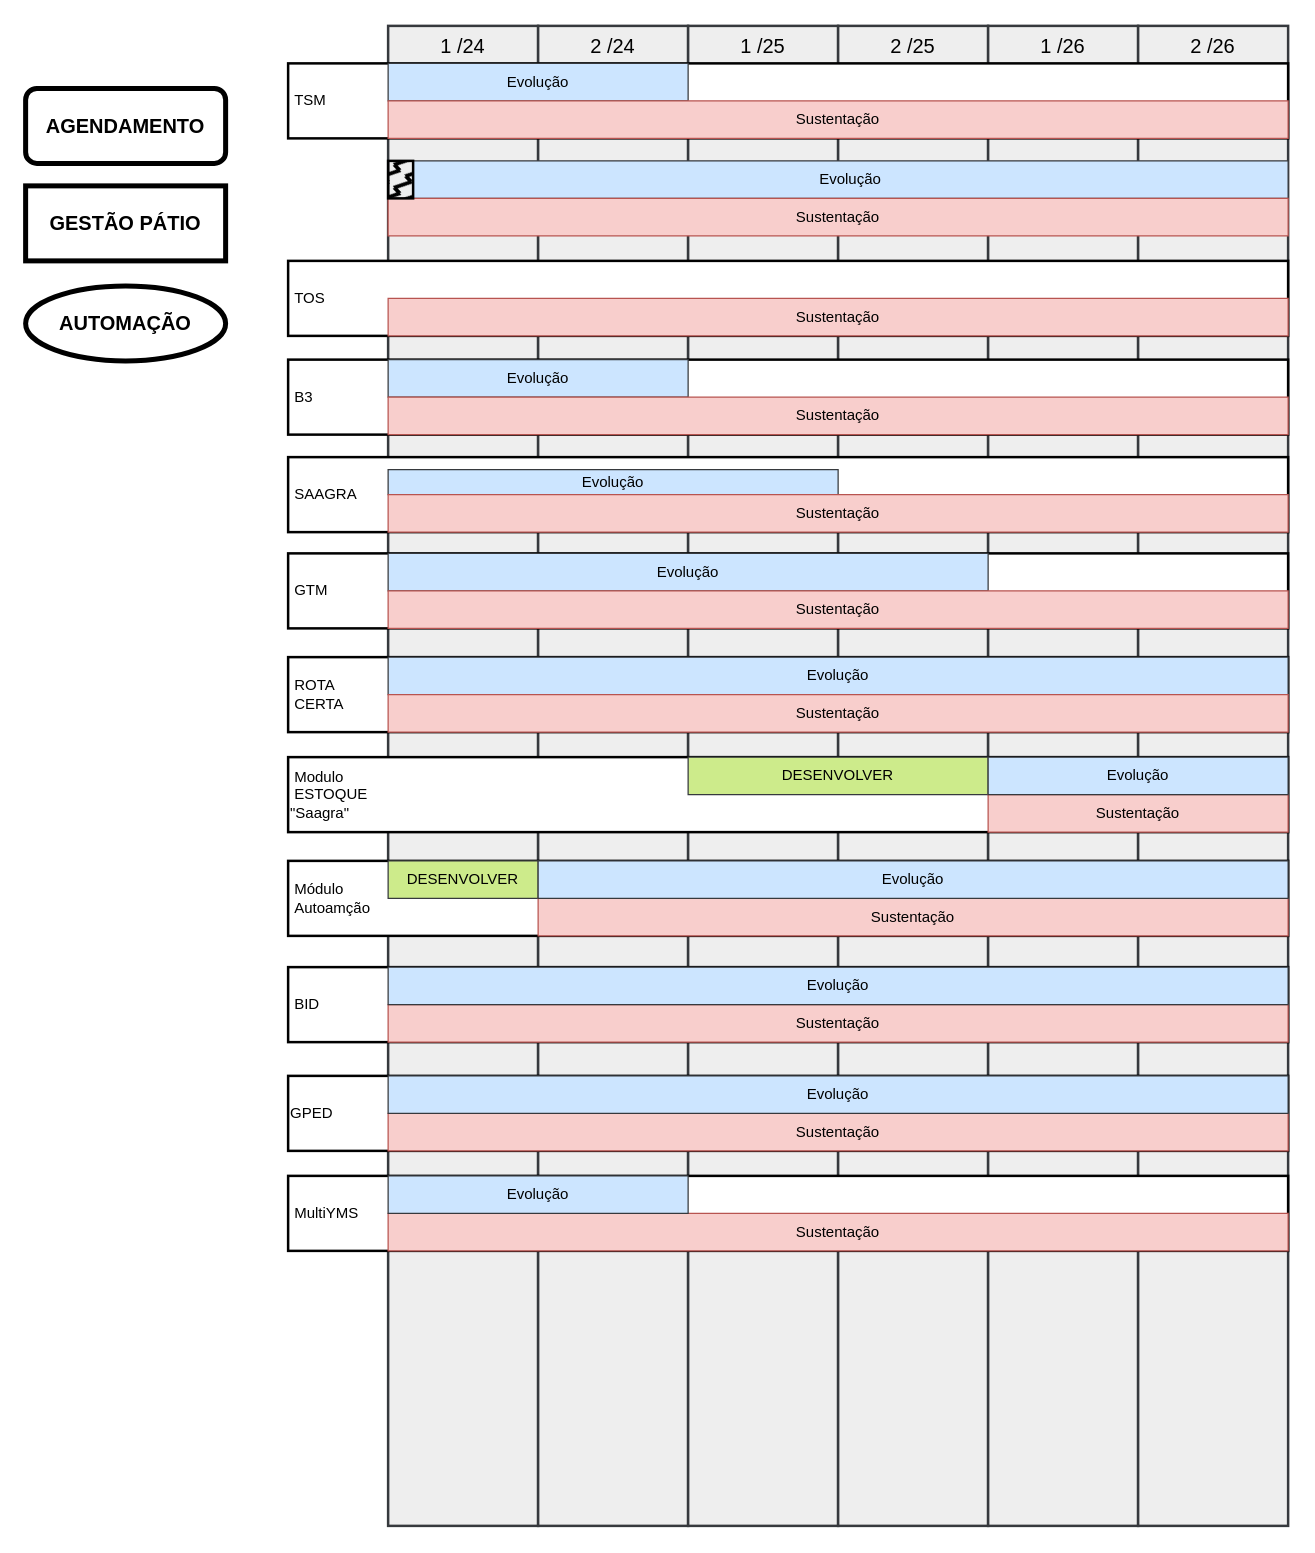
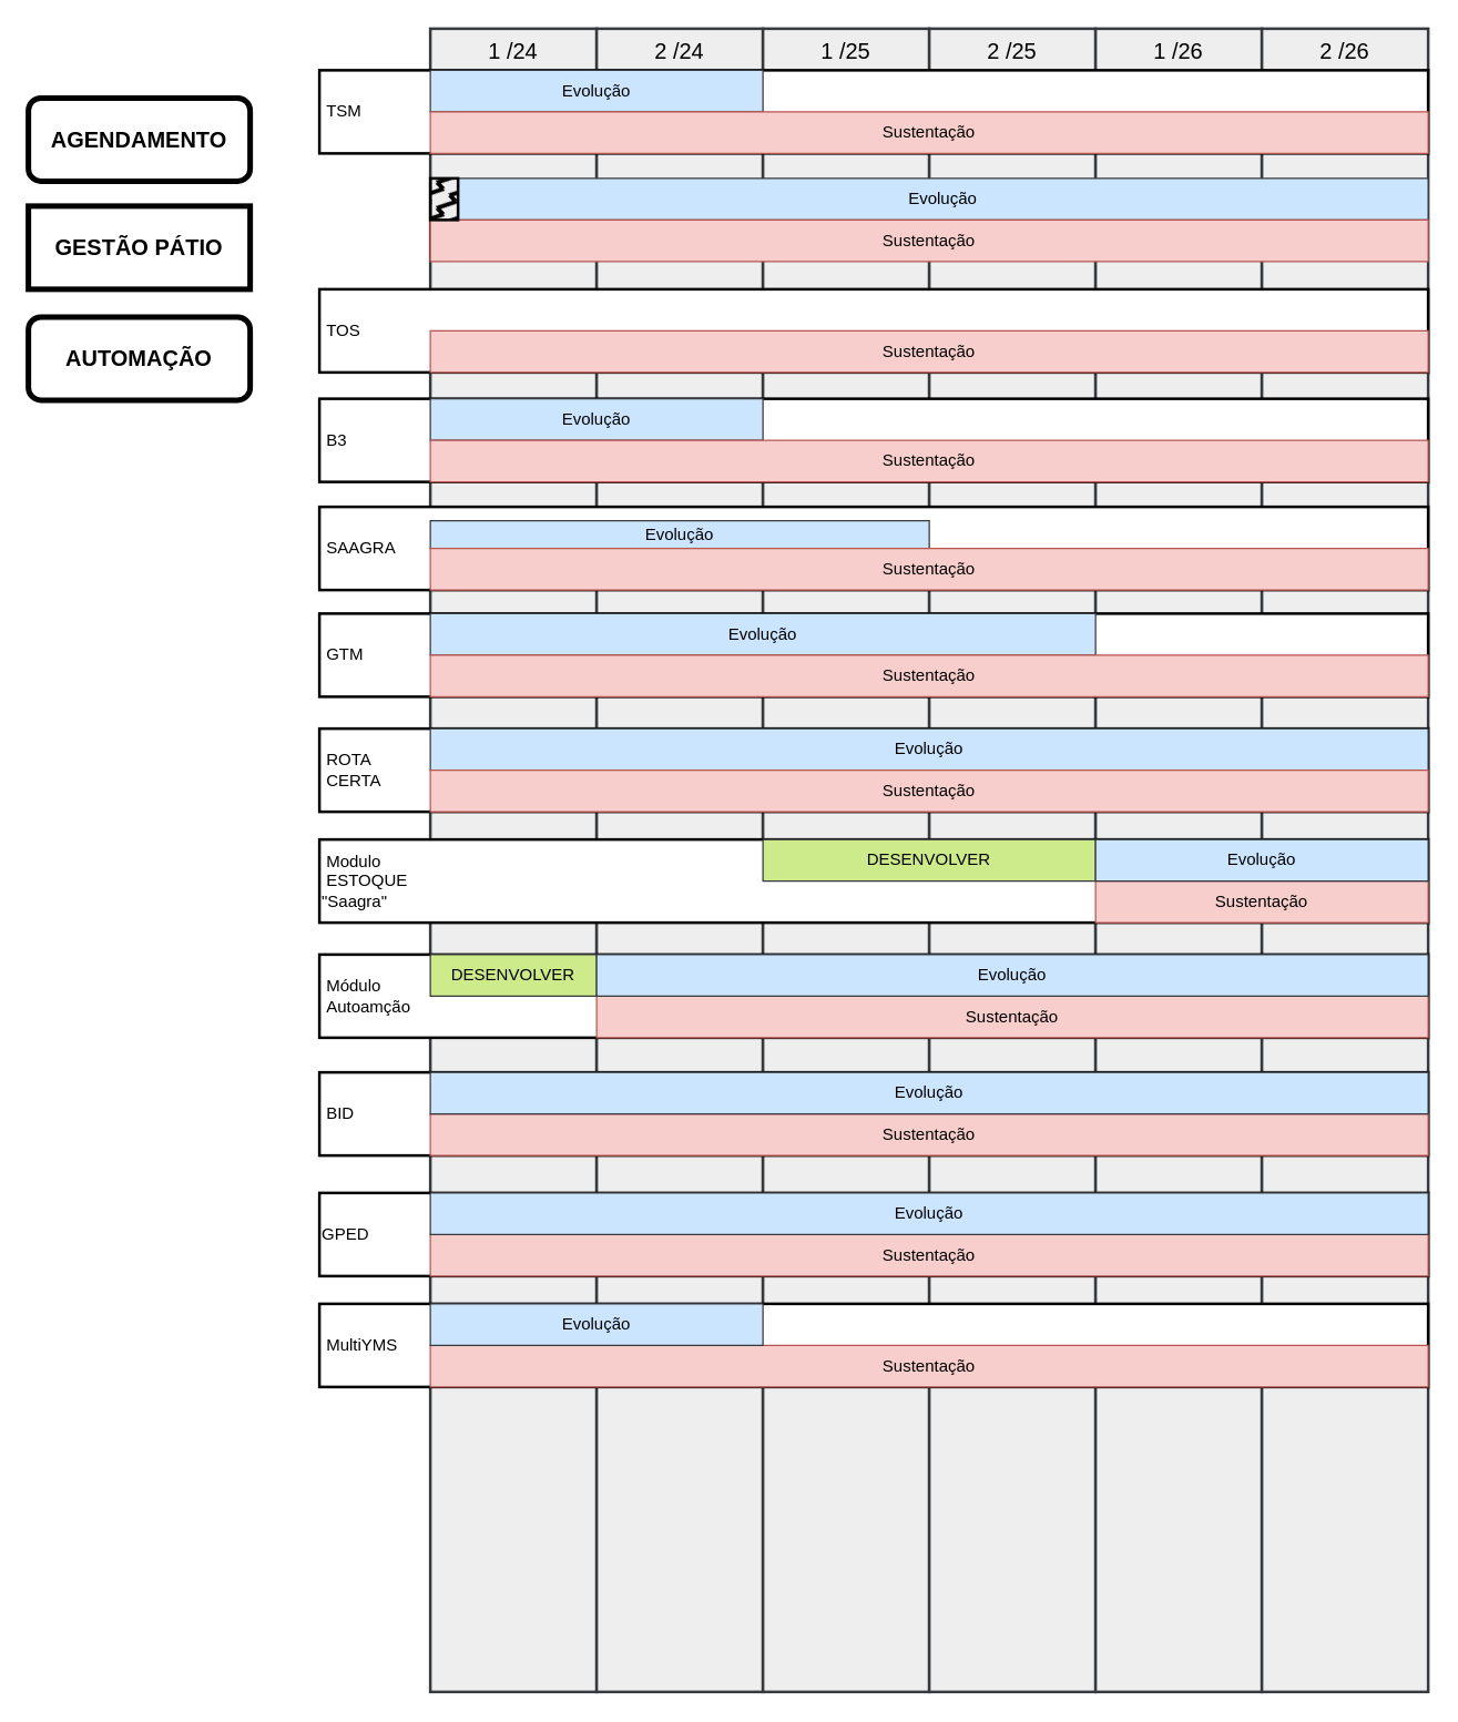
  <mxCell id="0" />
  <mxCell id="1" parent="0" />
  <mxCell id="2" value="1 /24" style="rounded=0;whiteSpace=wrap;html=1;fontSize=16;fillColor=#eeeeee;align=center;verticalAlign=top;strokeWidth=2;strokeColor=#36393d;" vertex="1" parent="1"><mxGeometry x="310" y="20" width="120" height="1200" as="geometry" /></mxCell>
  <mxCell id="3" value="2 /24" style="rounded=0;whiteSpace=wrap;html=1;fontSize=16;fillColor=#eeeeee;align=center;verticalAlign=top;strokeWidth=2;strokeColor=#36393d;" vertex="1" parent="1"><mxGeometry x="430" y="20" width="120" height="1200" as="geometry" /></mxCell>
  <mxCell id="4" value="1 /25" style="rounded=0;whiteSpace=wrap;html=1;fontSize=16;fillColor=#eeeeee;align=center;verticalAlign=top;strokeWidth=2;strokeColor=#36393d;" vertex="1" parent="1"><mxGeometry x="550" y="20" width="120" height="1200" as="geometry" /></mxCell>
  <mxCell id="5" value="2 /25" style="rounded=0;whiteSpace=wrap;html=1;fontSize=16;fillColor=#eeeeee;align=center;verticalAlign=top;strokeWidth=2;strokeColor=#36393d;" vertex="1" parent="1"><mxGeometry x="670" y="20" width="120" height="1200" as="geometry" /></mxCell>
  <mxCell id="6" value="1 /26" style="rounded=0;whiteSpace=wrap;html=1;fontSize=16;fillColor=#eeeeee;align=center;verticalAlign=top;strokeWidth=2;strokeColor=#36393d;" vertex="1" parent="1"><mxGeometry x="790" y="20" width="120" height="1200" as="geometry" /></mxCell>
  <mxCell id="7" value="2 /26" style="rounded=0;whiteSpace=wrap;html=1;fontSize=16;fillColor=#eeeeee;align=center;verticalAlign=top;strokeWidth=2;strokeColor=#36393d;" vertex="1" parent="1"><mxGeometry x="910" y="20" width="120" height="1200" as="geometry" /></mxCell>
  <mxCell id="8" value="&amp;nbsp;B3" style="rounded=0;whiteSpace=wrap;html=1;align=left;strokeWidth=2;fillColor=default;" vertex="1" parent="1"><mxGeometry x="230" y="287" width="800" height="60" as="geometry" /></mxCell>
  <mxCell id="9" value="Evolução" style="rounded=0;whiteSpace=wrap;html=1;fillColor=#cce5ff;strokeColor=#36393d;" vertex="1" parent="1"><mxGeometry x="310" y="287" width="240" height="30" as="geometry" /></mxCell>
  <mxCell id="10" value="Sustentação" style="rounded=0;whiteSpace=wrap;html=1;fillColor=#f8cecc;strokeColor=#b85450;" vertex="1" parent="1"><mxGeometry x="310" y="317" width="720" height="30" as="geometry" /></mxCell>
  <mxCell id="11" value="Evolução" style="rounded=0;whiteSpace=wrap;html=1;fillColor=#cce5ff;strokeColor=#36393d;" vertex="1" parent="1"><mxGeometry x="330" y="128" width="700" height="30" as="geometry" /></mxCell>
  <mxCell id="12" value="Sustentação" style="rounded=0;whiteSpace=wrap;html=1;fillColor=#f8cecc;strokeColor=#b85450;" vertex="1" parent="1"><mxGeometry x="310" y="158" width="720" height="30" as="geometry" /></mxCell>
  <mxCell id="13" value="&amp;nbsp;SAAGRA" style="rounded=0;whiteSpace=wrap;html=1;align=left;strokeWidth=2;fillColor=default;" vertex="1" parent="1"><mxGeometry x="230" y="365" width="800" height="60" as="geometry" /></mxCell>
  <mxCell id="14" value="&amp;nbsp;GTM" style="rounded=0;whiteSpace=wrap;html=1;align=left;strokeWidth=2;fillColor=default;" vertex="1" parent="1"><mxGeometry x="230" y="442" width="800" height="60" as="geometry" /></mxCell>
  <mxCell id="15" value="Evolução" style="rounded=0;whiteSpace=wrap;html=1;fillColor=#cce5ff;strokeColor=#36393d;" vertex="1" parent="1"><mxGeometry x="310" y="375" width="360" height="20" as="geometry" /></mxCell>
  <mxCell id="16" value="Sustentação" style="rounded=0;whiteSpace=wrap;html=1;fillColor=#f8cecc;strokeColor=#b85450;" vertex="1" parent="1"><mxGeometry x="310" y="395" width="720" height="30" as="geometry" /></mxCell>
  <mxCell id="17" value="Evolução" style="rounded=0;whiteSpace=wrap;html=1;fillColor=#cce5ff;strokeColor=#36393d;" vertex="1" parent="1"><mxGeometry x="310" y="442" width="480" height="30" as="geometry" /></mxCell>
  <mxCell id="18" value="Sustentação" style="rounded=0;whiteSpace=wrap;html=1;fillColor=#f8cecc;strokeColor=#b85450;" vertex="1" parent="1"><mxGeometry x="310" y="472" width="720" height="30" as="geometry" /></mxCell>
  <mxCell id="19" value="&amp;nbsp;Modulo &lt;br&gt;&amp;nbsp;ESTOQUE&lt;br&gt;&quot;Saagra&quot;" style="rounded=0;whiteSpace=wrap;html=1;align=left;strokeWidth=2;fillColor=default;" vertex="1" parent="1"><mxGeometry x="230" y="605" width="800" height="60" as="geometry" /></mxCell>
  <mxCell id="20" value="DESENVOLVER" style="rounded=0;whiteSpace=wrap;html=1;fillColor=#cdeb8b;strokeColor=#36393d;" vertex="1" parent="1"><mxGeometry x="550" y="605" width="240" height="30" as="geometry" /></mxCell>
  <mxCell id="21" value="Sustentação" style="rounded=0;whiteSpace=wrap;html=1;fillColor=#f8cecc;strokeColor=#b85450;" vertex="1" parent="1"><mxGeometry x="790" y="635" width="240" height="30" as="geometry" /></mxCell>
  <mxCell id="22" value="Evolução" style="rounded=0;whiteSpace=wrap;html=1;fillColor=#cce5ff;strokeColor=#36393d;" vertex="1" parent="1"><mxGeometry x="790" y="605" width="240" height="30" as="geometry" /></mxCell>
  <mxCell id="23" value="&amp;nbsp;ROTA &lt;br&gt;&amp;nbsp;CERTA" style="rounded=0;whiteSpace=wrap;html=1;align=left;strokeWidth=2;fillColor=default;" vertex="1" parent="1"><mxGeometry x="230" y="525" width="800" height="60" as="geometry" /></mxCell>
  <mxCell id="24" value="Evolução" style="rounded=0;whiteSpace=wrap;html=1;fillColor=#cce5ff;strokeColor=#36393d;" vertex="1" parent="1"><mxGeometry x="310" y="525" width="720" height="30" as="geometry" /></mxCell>
  <mxCell id="25" value="Sustentação" style="rounded=0;whiteSpace=wrap;html=1;fillColor=#f8cecc;strokeColor=#b85450;" vertex="1" parent="1"><mxGeometry x="310" y="555" width="720" height="30" as="geometry" /></mxCell>
  <mxCell id="26" value="&amp;nbsp;Módulo&lt;br&gt;&amp;nbsp;Autoamção" style="rounded=0;whiteSpace=wrap;html=1;align=left;strokeWidth=2;fillColor=default;" vertex="1" parent="1"><mxGeometry x="230" y="688" width="800" height="60" as="geometry" /></mxCell>
  <mxCell id="27" value="DESENVOLVER" style="rounded=0;whiteSpace=wrap;html=1;fillColor=#cdeb8b;strokeColor=#36393d;" vertex="1" parent="1"><mxGeometry x="310" y="688" width="120" height="30" as="geometry" /></mxCell>
  <mxCell id="28" value="Sustentação" style="rounded=0;whiteSpace=wrap;html=1;fillColor=#f8cecc;strokeColor=#b85450;" vertex="1" parent="1"><mxGeometry x="430" y="718" width="600" height="30" as="geometry" /></mxCell>
  <mxCell id="29" value="Evolução" style="rounded=0;whiteSpace=wrap;html=1;fillColor=#cce5ff;strokeColor=#36393d;" vertex="1" parent="1"><mxGeometry x="430" y="688" width="600" height="30" as="geometry" /></mxCell>
  <mxCell id="30" value="&amp;nbsp;TOS" style="rounded=0;whiteSpace=wrap;html=1;align=left;strokeWidth=2;fillColor=default;" vertex="1" parent="1"><mxGeometry x="230" y="208" width="800" height="60" as="geometry" /></mxCell>
  <mxCell id="31" value="Sustentação" style="rounded=0;whiteSpace=wrap;html=1;fillColor=#f8cecc;strokeColor=#b85450;" vertex="1" parent="1"><mxGeometry x="310" y="238" width="720" height="30" as="geometry" /></mxCell>
  <mxCell id="32" value="&amp;nbsp;TSM" style="rounded=0;whiteSpace=wrap;html=1;align=left;strokeWidth=2;fillColor=default;" vertex="1" parent="1"><mxGeometry x="230" y="50" width="800" height="60" as="geometry" /></mxCell>
  <mxCell id="33" value="Evolução" style="rounded=0;whiteSpace=wrap;html=1;fillColor=#cce5ff;strokeColor=#36393d;" vertex="1" parent="1"><mxGeometry x="310" y="50" width="240" height="30" as="geometry" /></mxCell>
  <mxCell id="34" value="Sustentação" style="rounded=0;whiteSpace=wrap;html=1;fillColor=#f8cecc;strokeColor=#b85450;" vertex="1" parent="1"><mxGeometry x="310" y="80" width="720" height="30" as="geometry" /></mxCell>
  <mxCell id="35" value="&amp;nbsp;BID" style="rounded=0;whiteSpace=wrap;html=1;align=left;strokeWidth=2;fillColor=default;" vertex="1" parent="1"><mxGeometry x="230" y="773" width="800" height="60" as="geometry" /></mxCell>
  <mxCell id="36" value="Sustentação" style="rounded=0;whiteSpace=wrap;html=1;fillColor=#f8cecc;strokeColor=#b85450;" vertex="1" parent="1"><mxGeometry x="310" y="803" width="720" height="30" as="geometry" /></mxCell>
  <mxCell id="37" value="Evolução" style="rounded=0;whiteSpace=wrap;html=1;fillColor=#cce5ff;strokeColor=#36393d;" vertex="1" parent="1"><mxGeometry x="310" y="773" width="720" height="30" as="geometry" /></mxCell>
  <mxCell id="38" value="" style="rounded=0;whiteSpace=wrap;html=1;fillColor=#000000;strokeColor=default;fillStyle=zigzag-line;strokeWidth=2;" vertex="1" parent="1"><mxGeometry x="310" y="128" width="20" height="30" as="geometry" /></mxCell>
  <mxCell id="39" value="AGENDAMENTO" style="rounded=1;whiteSpace=wrap;html=1;strokeWidth=4;fontSize=16;fontStyle=1" vertex="1" parent="1"><mxGeometry x="20" y="70" width="160" height="60" as="geometry" /></mxCell>
  <mxCell id="40" value="GESTÃO PÁTIO" style="whiteSpace=wrap;html=1;strokeWidth=4;fontSize=16;fontStyle=1;rounded=0;" vertex="1" parent="1"><mxGeometry x="20" y="148" width="160" height="60" as="geometry" /></mxCell>
- <mxCell id="41" value="AUTOMAÇÃO" style="ellipse;whiteSpace=wrap;html=1;strokeWidth=4;fontSize=16;fontStyle=1;" vertex="1" parent="1"><mxGeometry x="20" y="228" width="160" height="60" as="geometry" /></mxCell>
+ <mxCell id="41" value="AUTOMAÇÃO" style="rounded=1;whiteSpace=wrap;html=1;strokeWidth=4;fontSize=16;fontStyle=1" vertex="1" parent="1"><mxGeometry x="20" y="228" width="160" height="60" as="geometry" /></mxCell>
  <mxCell id="42" value="GPED" style="rounded=0;whiteSpace=wrap;html=1;align=left;strokeWidth=2;fillColor=default;" vertex="1" parent="1"><mxGeometry x="230" y="860" width="800" height="60" as="geometry" /></mxCell>
  <mxCell id="43" value="Sustentação" style="rounded=0;whiteSpace=wrap;html=1;fillColor=#f8cecc;strokeColor=#b85450;" vertex="1" parent="1"><mxGeometry x="310" y="890" width="720" height="30" as="geometry" /></mxCell>
  <mxCell id="44" value="Evolução" style="rounded=0;whiteSpace=wrap;html=1;fillColor=#cce5ff;strokeColor=#36393d;" vertex="1" parent="1"><mxGeometry x="310" y="860" width="720" height="30" as="geometry" /></mxCell>
  <mxCell id="45" value="&amp;nbsp;MultiYMS" style="rounded=0;whiteSpace=wrap;html=1;align=left;strokeWidth=2;fillColor=default;" vertex="1" parent="1"><mxGeometry x="230" y="940" width="800" height="60" as="geometry" /></mxCell>
  <mxCell id="46" value="Sustentação" style="rounded=0;whiteSpace=wrap;html=1;fillColor=#f8cecc;strokeColor=#b85450;" vertex="1" parent="1"><mxGeometry x="310" y="970" width="720" height="30" as="geometry" /></mxCell>
  <mxCell id="47" value="Evolução" style="rounded=0;whiteSpace=wrap;html=1;fillColor=#cce5ff;strokeColor=#36393d;" vertex="1" parent="1"><mxGeometry x="310" y="940" width="240" height="30" as="geometry" /></mxCell>
